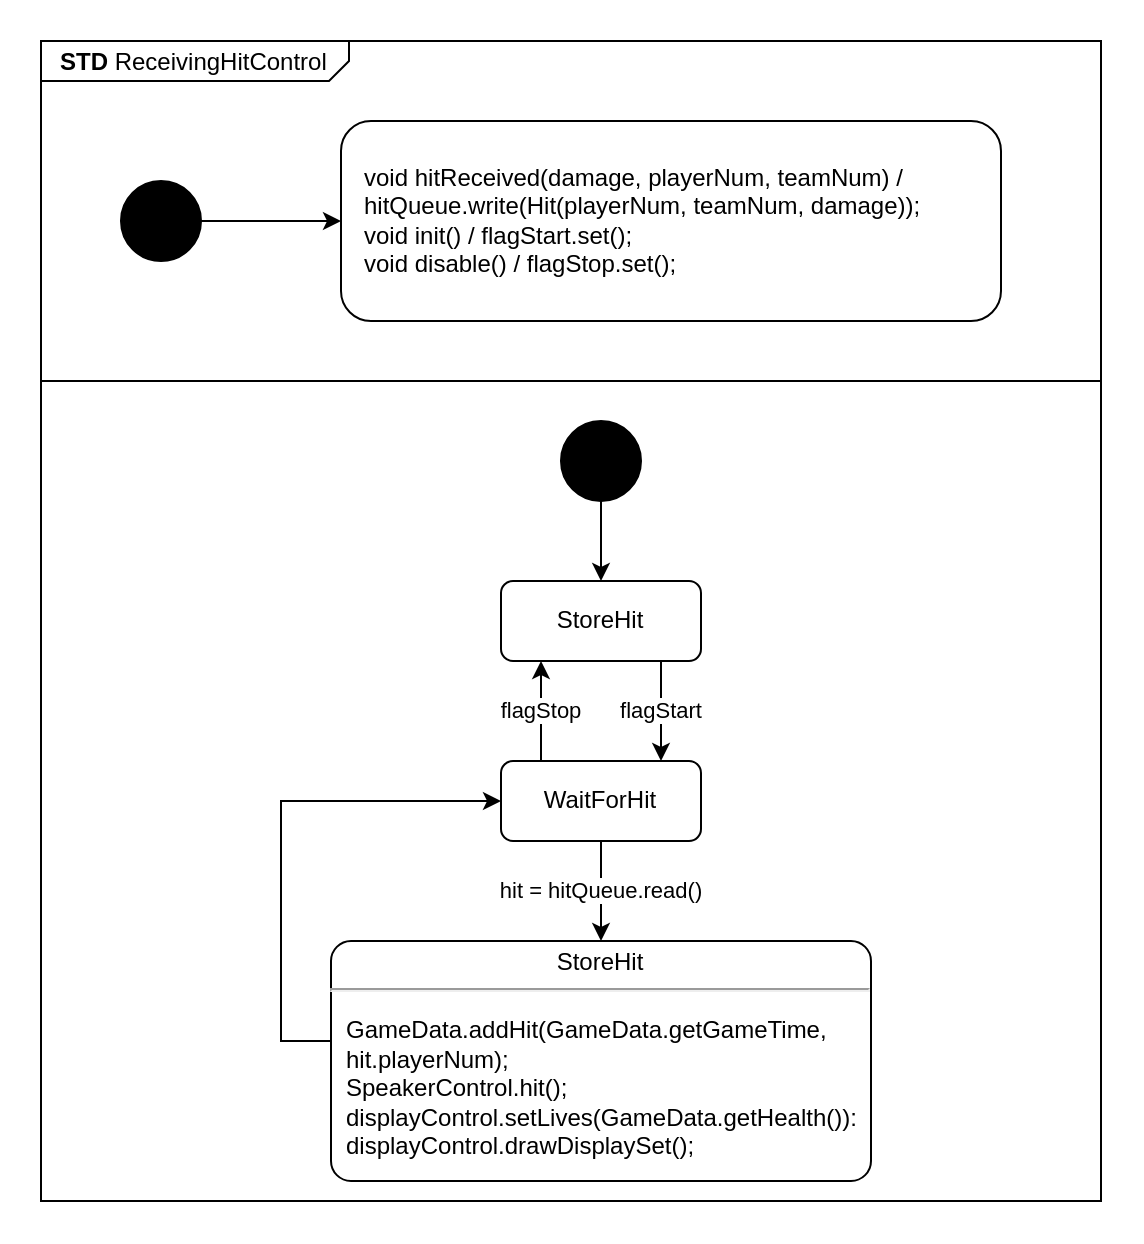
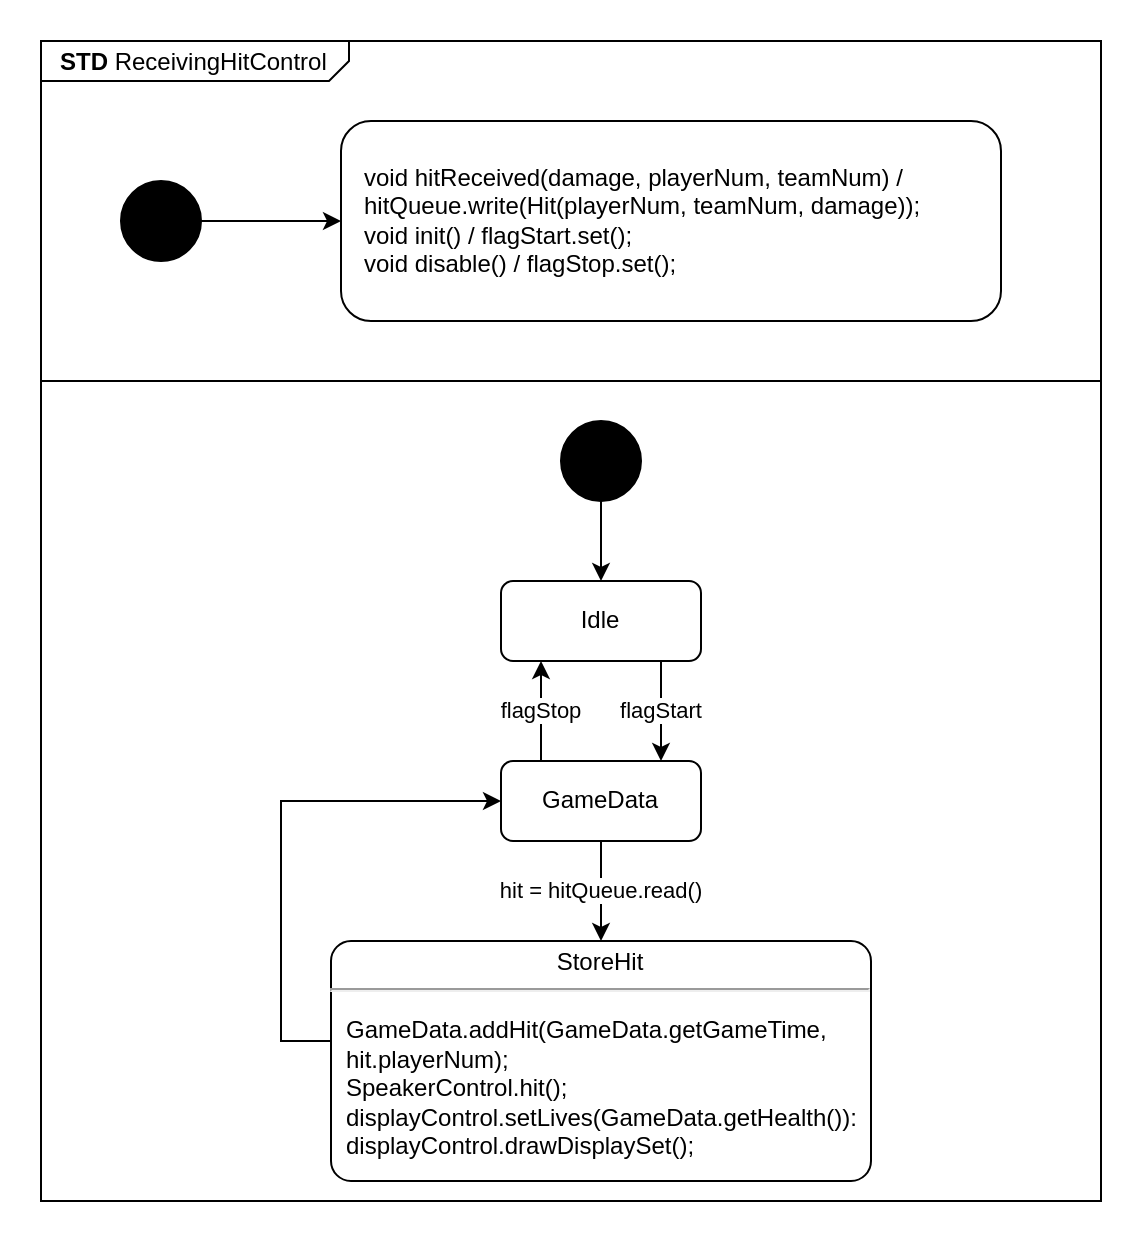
  <mxCell id="0" />
  <mxCell id="1" parent="0" />
  <mxCell id="2" value="" style="group" parent="1" vertex="1" connectable="0"><mxGeometry x="20" y="20" width="530" height="580" as="geometry" /></mxCell>
  <mxCell id="3" value="" style="rounded=0;whiteSpace=wrap;html=1;" parent="2" vertex="1"><mxGeometry y="170" width="530" height="410" as="geometry" /></mxCell>
  <mxCell id="4" value="&lt;p style=&quot;margin:0px;margin-top:4px;margin-left:10px;text-align:left;&quot;&gt;&lt;b&gt;STD &lt;/b&gt;ReceivingHitControl&lt;/p&gt;" style="html=1;shape=mxgraph.sysml.package;html=1;overflow=fill;whiteSpace=wrap;labelX=154;" parent="2" vertex="1"><mxGeometry width="530" height="170" as="geometry" /></mxCell>
  <mxCell id="5" value="&lt;p style=&quot;margin:0px;margin-top:4px;text-align:center;&quot;&gt;StoreHit&lt;/p&gt;&lt;hr&gt;&lt;p&gt;&lt;/p&gt;&lt;p style=&quot;margin:0px;margin-left:8px;text-align:left;&quot;&gt;GameData.addHit(GameData.getGameTime, hit.playerNum);&lt;/p&gt;&lt;p style=&quot;margin:0px;margin-left:8px;text-align:left;&quot;&gt;SpeakerControl.hit();&lt;/p&gt;&lt;p style=&quot;margin:0px;margin-left:8px;text-align:left;&quot;&gt;displayControl.setLives(GameData.getHealth()):&lt;/p&gt;&lt;p style=&quot;margin:0px;margin-left:8px;text-align:left;&quot;&gt;displayControl.drawDisplaySet();&lt;/p&gt;" style="shape=mxgraph.sysml.simpleState;html=1;overflow=fill;whiteSpace=wrap;align=center;" parent="2" vertex="1"><mxGeometry x="145" y="450" width="270" height="120" as="geometry" /></mxCell>
  <mxCell id="6" style="edgeStyle=orthogonalEdgeStyle;rounded=0;orthogonalLoop=1;jettySize=auto;html=1;" parent="1" source="7" target="8" edge="1"><mxGeometry relative="1" as="geometry" /></mxCell>
  <mxCell id="7" value="" style="shape=ellipse;html=1;fillColor=strokeColor;fontSize=18;fontColor=#ffffff;" parent="1" vertex="1"><mxGeometry x="60" y="90" width="40" height="40" as="geometry" /></mxCell>
  <mxCell id="8" value="void hitReceived(damage,&amp;nbsp;playerNum, teamNum) /&lt;br&gt;hitQueue.write(Hit(playerNum, teamNum, damage));&lt;br&gt;void init() / flagStart.set();&lt;br&gt;void disable() / flagStop.set();" style="shape=rect;rounded=1;html=1;whiteSpace=wrap;align=left;spacingLeft=10;" parent="1" vertex="1"><mxGeometry x="170" y="60" width="330" height="100" as="geometry" /></mxCell>
  <mxCell id="9" style="edgeStyle=orthogonalEdgeStyle;rounded=0;orthogonalLoop=1;jettySize=auto;html=1;" parent="1" source="10" target="12" edge="1"><mxGeometry relative="1" as="geometry" /></mxCell>
  <mxCell id="10" value="" style="shape=ellipse;html=1;fillColor=strokeColor;fontSize=18;fontColor=#ffffff;" parent="1" vertex="1"><mxGeometry x="280" y="210" width="40" height="40" as="geometry" /></mxCell>
  <mxCell id="11" value="flagStart" style="edgeStyle=orthogonalEdgeStyle;rounded=0;orthogonalLoop=1;jettySize=auto;html=1;" parent="1" source="12" target="15" edge="1"><mxGeometry relative="1" as="geometry"><mxPoint x="300" y="390" as="targetPoint" /><Array as="points"><mxPoint x="330" y="360" /><mxPoint x="330" y="360" /></Array></mxGeometry></mxCell>
- <mxCell id="12" value="StoreHit" style="shape=rect;rounded=1;html=1;whiteSpace=wrap;align=center;" parent="1" vertex="1"><mxGeometry x="250" y="290" width="100" height="40" as="geometry" /></mxCell>
+ <mxCell id="12" value="Idle" style="shape=rect;rounded=1;html=1;whiteSpace=wrap;align=center;" parent="1" vertex="1"><mxGeometry x="250" y="290" width="100" height="40" as="geometry" /></mxCell>
  <mxCell id="13" value="hit = hitQueue.read()" style="edgeStyle=orthogonalEdgeStyle;rounded=0;orthogonalLoop=1;jettySize=auto;html=1;" parent="1" source="15" target="5" edge="1"><mxGeometry relative="1" as="geometry" /></mxCell>
  <mxCell id="14" value="flagStop" style="edgeStyle=orthogonalEdgeStyle;rounded=0;orthogonalLoop=1;jettySize=auto;html=1;" parent="1" source="15" target="12" edge="1"><mxGeometry relative="1" as="geometry"><Array as="points"><mxPoint x="270" y="360" /><mxPoint x="270" y="360" /></Array></mxGeometry></mxCell>
- <mxCell id="15" value="WaitForHit" style="shape=rect;rounded=1;html=1;whiteSpace=wrap;align=center;" parent="1" vertex="1"><mxGeometry x="250" y="380" width="100" height="40" as="geometry" /></mxCell>
+ <mxCell id="15" value="GameData" style="shape=rect;rounded=1;html=1;whiteSpace=wrap;align=center;" parent="1" vertex="1"><mxGeometry x="250" y="380" width="100" height="40" as="geometry" /></mxCell>
  <mxCell id="16" style="edgeStyle=orthogonalEdgeStyle;rounded=0;orthogonalLoop=1;jettySize=auto;html=1;" parent="1" source="5" target="15" edge="1"><mxGeometry relative="1" as="geometry"><Array as="points"><mxPoint x="140" y="520" /><mxPoint x="140" y="400" /></Array></mxGeometry></mxCell>
